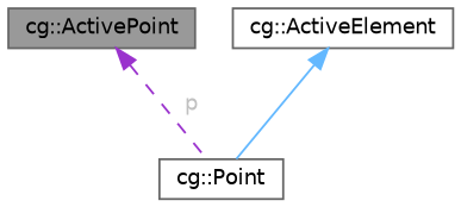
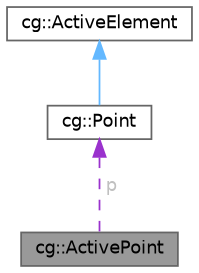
  digraph {
    node [color=gray40 fillcolor=white fontname=Helvetica fontsize=10 shape=box style=filled]
    edge [dir=back fontname=Helvetica fontsize=10 labelfontname=Helvetica labelfontsize=10]
    n1 [fillcolor=grey60 fontcolor=black height=0.2 label="cg::ActivePoint" width=0.4]
    n2 [height=0.2 label="cg::ActiveElement" width=0.4]
    n3 [height=0.2 label="cg::Point" width=0.4]
    n2 -> n3 [color=steelblue1 style=solid]
-   n1 -> n3 [color=darkorchid3 fontcolor=grey label=<<TABLE CELLBORDER="0" BORDER="0"><TR><TD VALIGN="top" ALIGN="LEFT" CELLPADDING="1" CELLSPACING="0">p</TD></TR> </TABLE>> style=dashed]
+   n3 -> n1 [color=darkorchid3 fontcolor=grey label=<<TABLE CELLBORDER="0" BORDER="0"><TR><TD VALIGN="top" ALIGN="LEFT" CELLPADDING="1" CELLSPACING="0">p</TD></TR> </TABLE>> style=dashed]
  }
